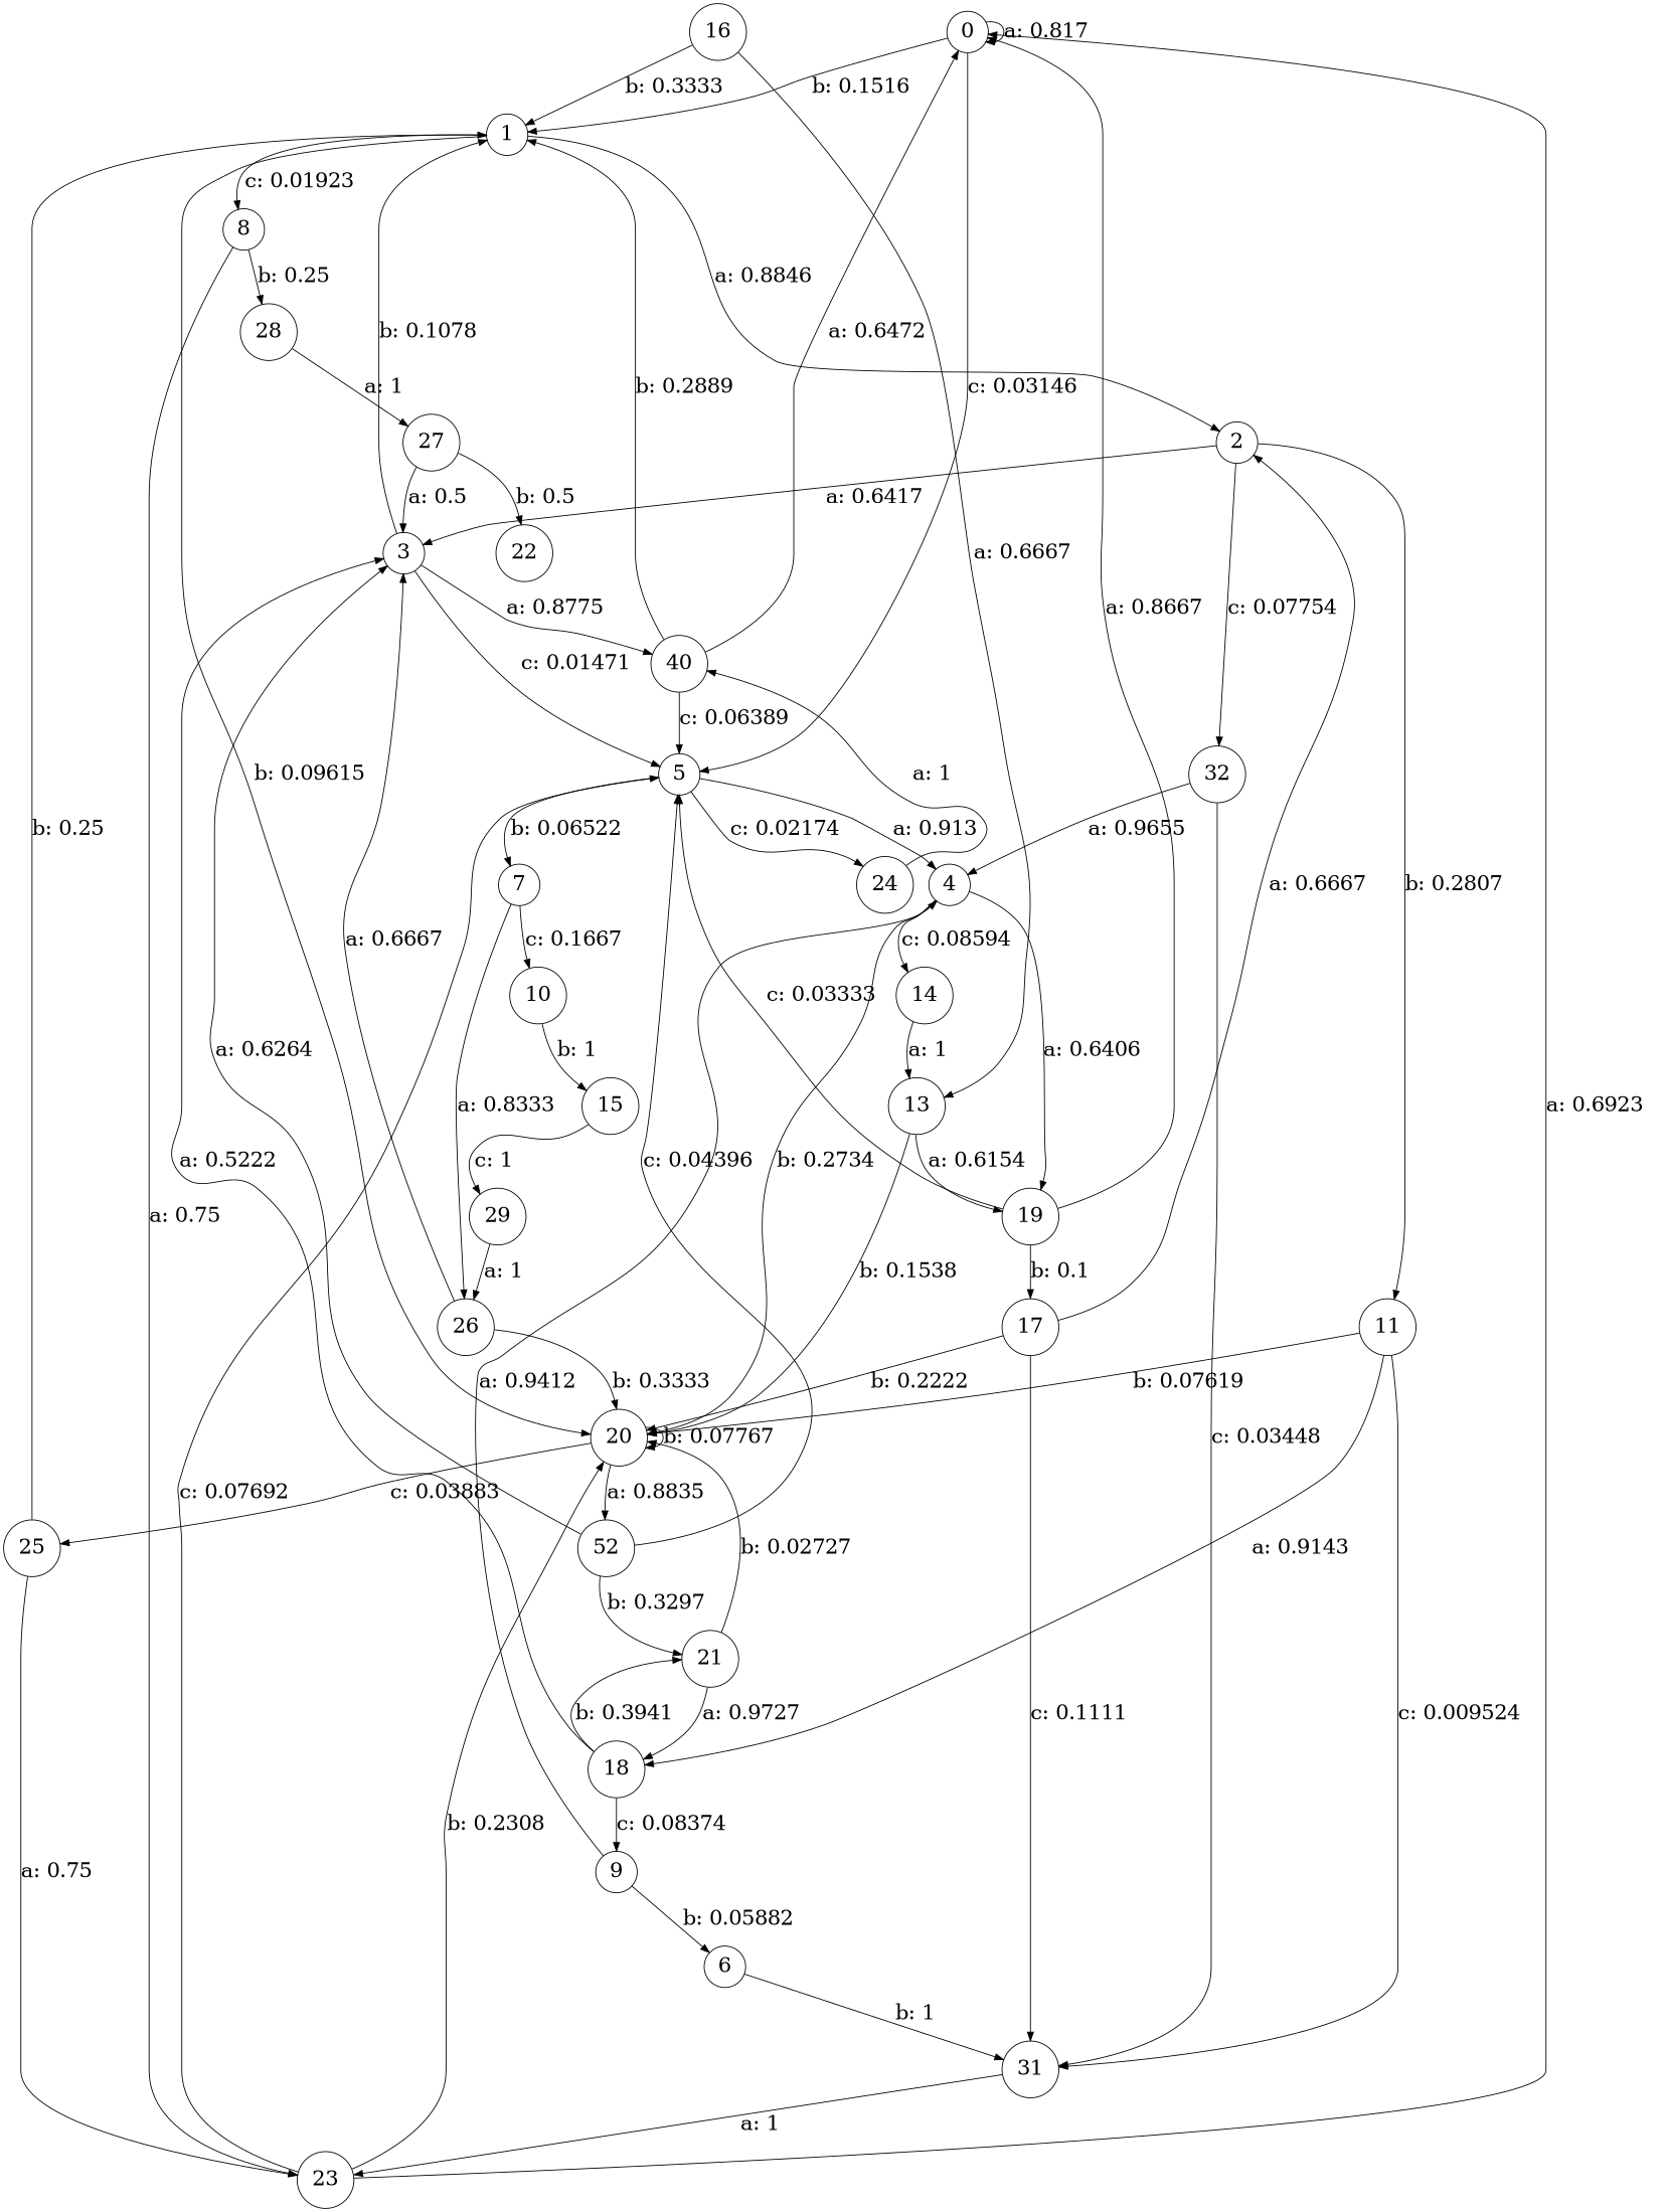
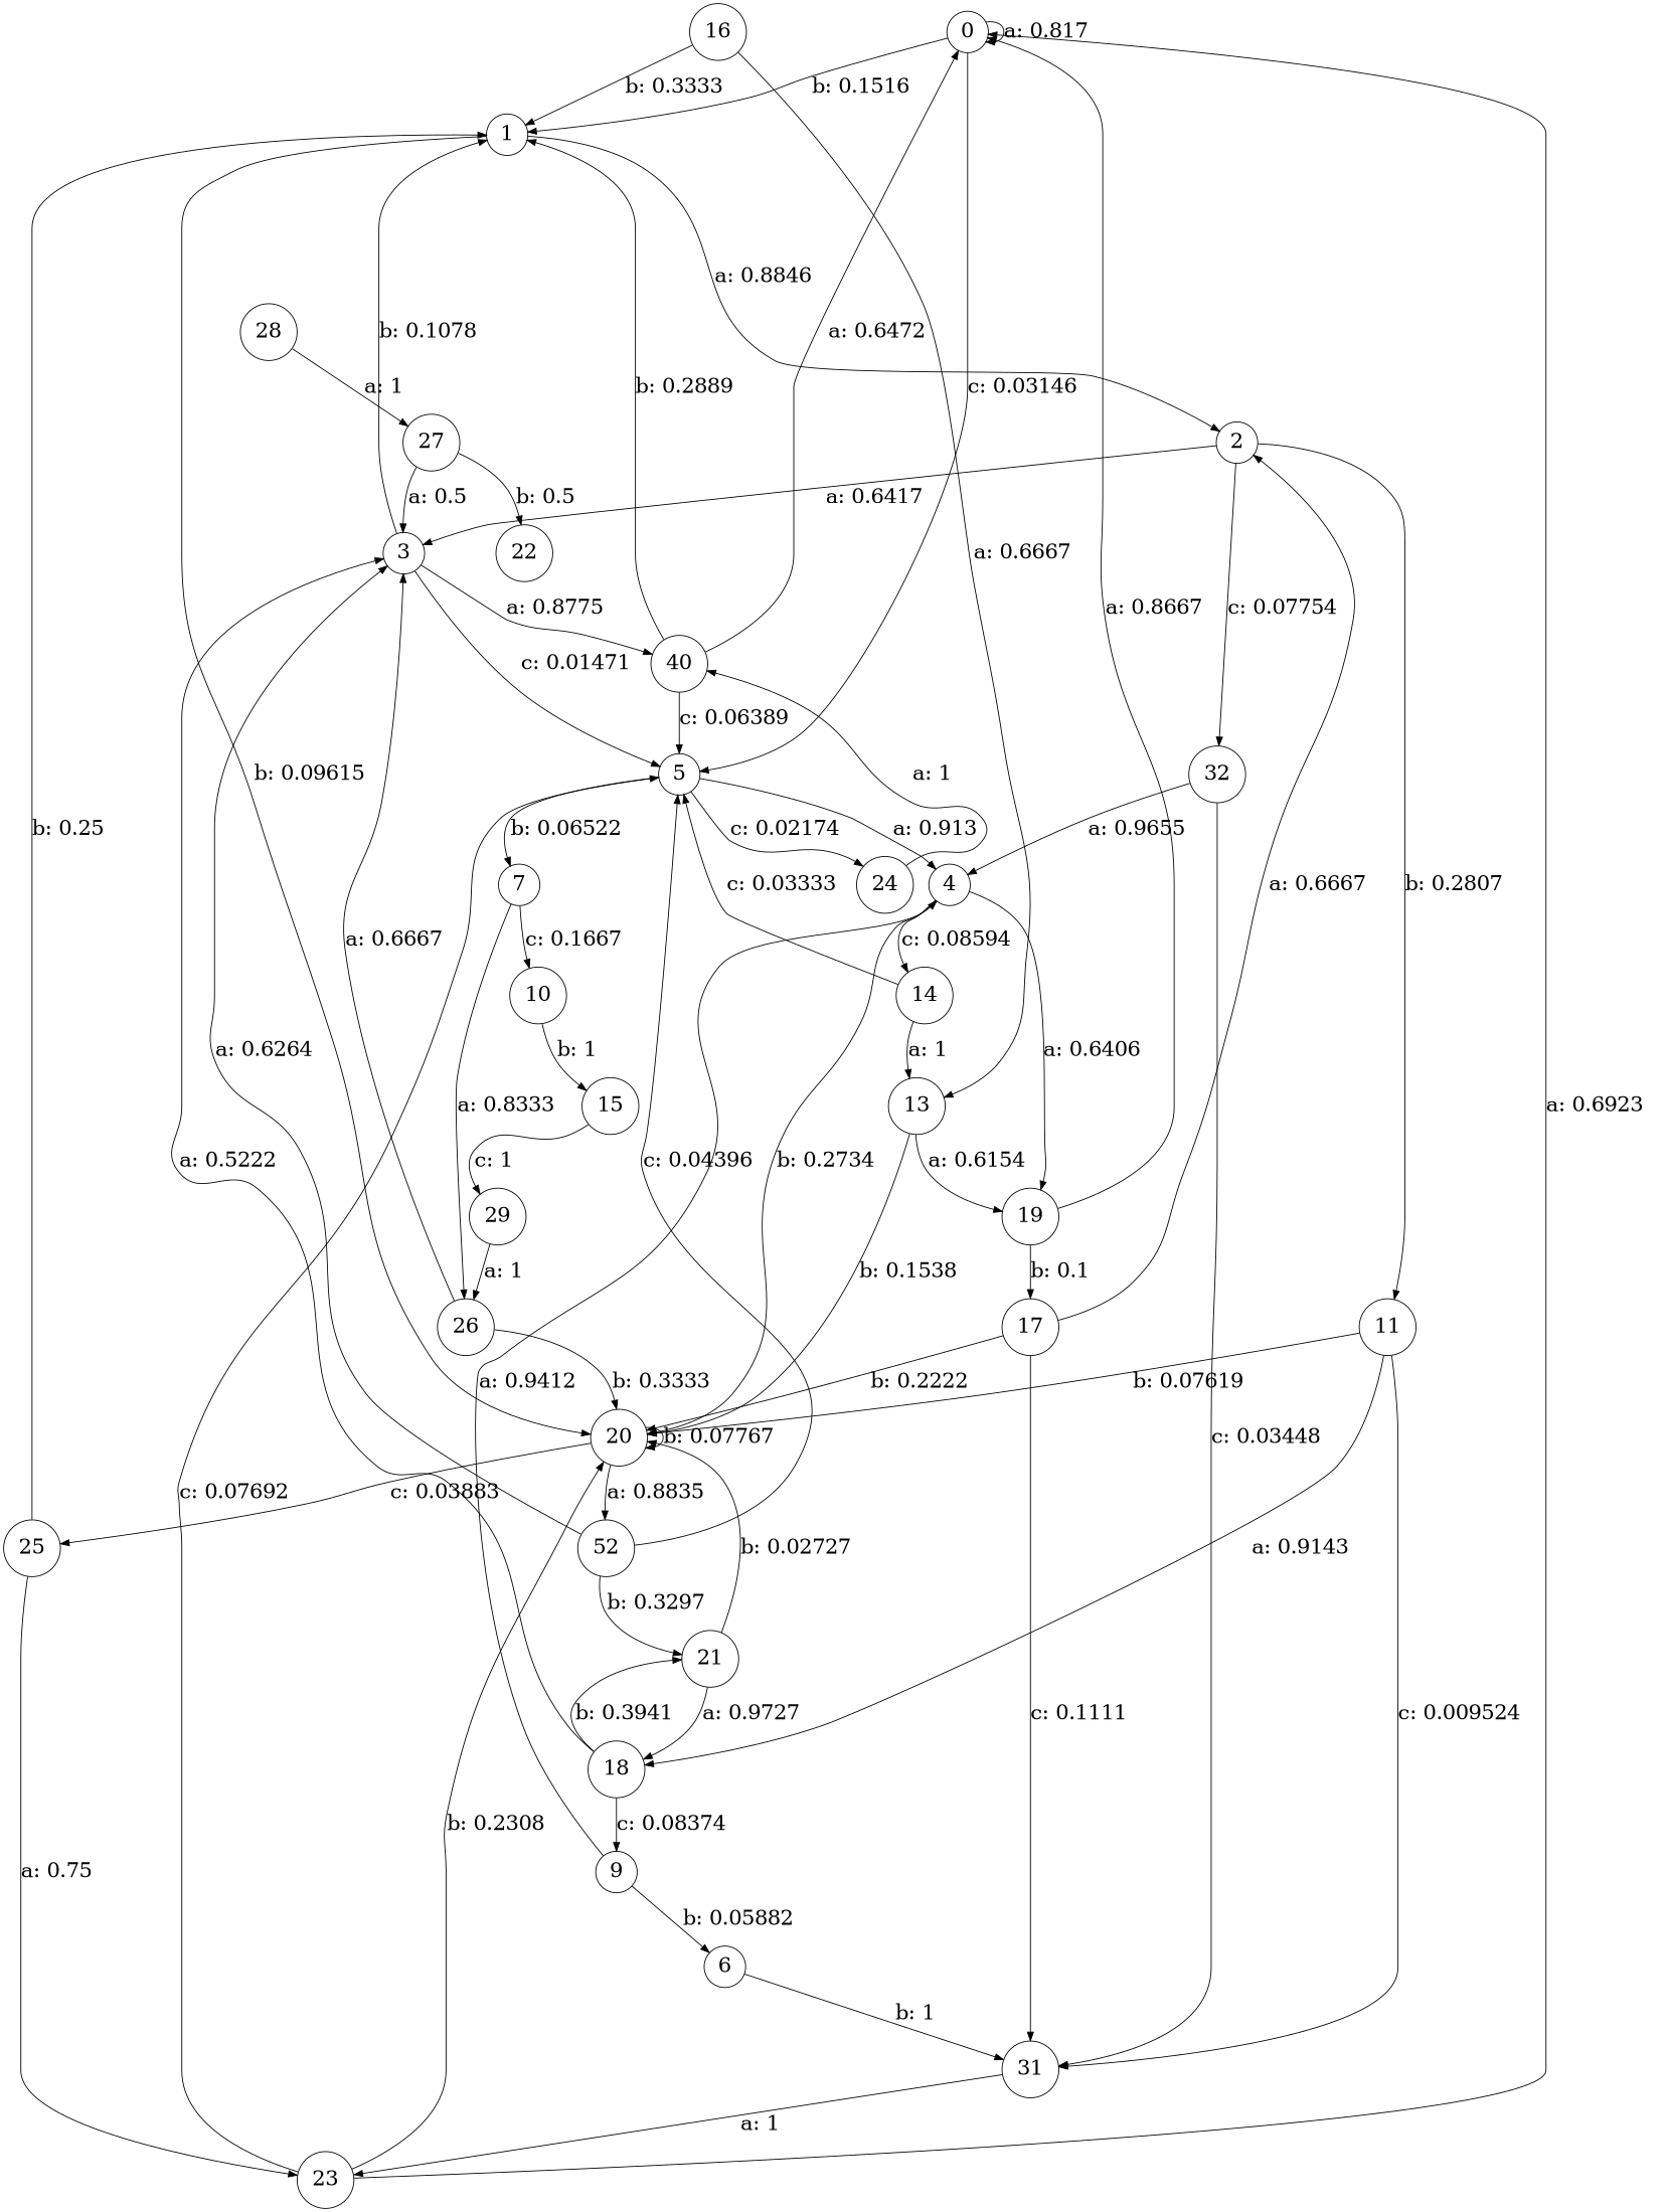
  digraph {
    node [fontsize=24 shape=circle]
    edge [fontsize=24]
    0
    1
    5
    2
    20
-   8
    4
    7
    24
    3
    11
    32
    n13 [label=52]
    25
    23
    28
    19
    14
    26
    10
    n21 [label=40]
    31
    18
    21
    27
    9
    17
    13
    15
    6
    29
    22
    16
    0 -> 0 [label="a: 0.817    "]
    0 -> 1 [label="b: 0.1516   "]
    0 -> 5 [label="c: 0.03146  "]
    1 -> 2 [label="a: 0.8846   "]
    1 -> 20 [label="b: 0.09615  "]
-   1 -> 8 [label="c: 0.01923  "]
    5 -> 4 [label="a: 0.913    "]
    5 -> 7 [label="b: 0.06522  "]
    5 -> 24 [label="c: 0.02174  "]
    2 -> 3 [label="a: 0.6417   "]
    2 -> 11 [label="b: 0.2807   "]
    2 -> 32 [label="c: 0.07754  "]
    20 -> 20 [label="b: 0.07767  "]
    20 -> n13 [label="a: 0.8835   "]
    20 -> 25 [label="c: 0.03883  "]
-   8 -> 23 [label="a: 0.75     "]
-   8 -> 28 [label="b: 0.25     "]
    4 -> 20 [label="b: 0.2734   "]
    4 -> 19 [label="a: 0.6406   "]
    4 -> 14 [label="c: 0.08594  "]
    7 -> 26 [label="a: 0.8333   "]
    7 -> 10 [label="c: 0.1667   "]
    24 -> n21 [label="a: 1        "]
    3 -> 1 [label="b: 0.1078   "]
    3 -> 5 [label="c: 0.01471  "]
    3 -> n21 [label="a: 0.8775   "]
    11 -> 20 [label="b: 0.07619  "]
    11 -> 31 [label="c: 0.009524  "]
    11 -> 18 [label="a: 0.9143   "]
    32 -> 4 [label="a: 0.9655   "]
    32 -> 31 [label="c: 0.03448  "]
    n13 -> 5 [label="c: 0.04396  "]
    n13 -> 3 [label="a: 0.6264   "]
    n13 -> 21 [label="b: 0.3297   "]
    25 -> 1 [label="b: 0.25     "]
    25 -> 23 [label="a: 0.75     "]
    23 -> 0 [label="a: 0.6923   "]
    23 -> 5 [label="c: 0.07692  "]
    23 -> 20 [label="b: 0.2308   "]
    28 -> 27 [label="a: 1        "]
    19 -> 0 [label="a: 0.8667   "]
-   19 -> 5 [label="c: 0.03333  "]
+   14 -> 5 [label="c: 0.03333  "]
    19 -> 17 [label="b: 0.1      "]
    14 -> 13 [label="a: 1        "]
    26 -> 20 [label="b: 0.3333   "]
    26 -> 3 [label="a: 0.6667   "]
    10 -> 15 [label="b: 1        "]
    n21 -> 0 [label="a: 0.6472   "]
    n21 -> 1 [label="b: 0.2889   "]
    n21 -> 5 [label="c: 0.06389  "]
    31 -> 23 [label="a: 1        "]
    18 -> 3 [label="a: 0.5222   "]
    18 -> 21 [label="b: 0.3941   "]
    18 -> 9 [label="c: 0.08374  "]
    21 -> 20 [label="b: 0.02727  "]
    21 -> 18 [label="a: 0.9727   "]
    27 -> 3 [label="a: 0.5      "]
    27 -> 22 [label="b: 0.5      "]
    9 -> 4 [label="a: 0.9412   "]
    9 -> 6 [label="b: 0.05882  "]
    17 -> 2 [label="a: 0.6667   "]
    17 -> 20 [label="b: 0.2222   "]
    17 -> 31 [label="c: 0.1111   "]
    13 -> 20 [label="b: 0.1538   "]
    13 -> 19 [label="a: 0.6154   "]
    15 -> 29 [label="c: 1        "]
    6 -> 31 [label="b: 1        "]
    29 -> 26 [label="a: 1        "]
    16 -> 1 [label="b: 0.3333   "]
    16 -> 13 [label="a: 0.6667   "]
  }
